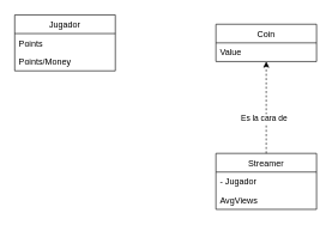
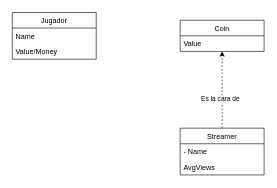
  <mxCell id="0" />
  <mxCell id="1" parent="0" />
  <mxCell id="2" style="edgeStyle=orthogonalEdgeStyle;rounded=0;orthogonalLoop=1;jettySize=auto;html=1;dashed=1;" edge="1" parent="1" source="4" target="7"><mxGeometry relative="1" as="geometry" /></mxCell>
  <mxCell id="3" value="Es la cara de" style="edgeLabel;html=1;align=center;verticalAlign=middle;resizable=0;points=[];" vertex="1" connectable="0" parent="2"><mxGeometry x="-0.234" y="4" relative="1" as="geometry"><mxPoint as="offset" /></mxGeometry></mxCell>
  <mxCell id="4" value="Streamer" style="swimlane;fontStyle=0;childLayout=stackLayout;horizontal=1;startSize=26;fillColor=none;horizontalStack=0;resizeParent=1;resizeParentMax=0;resizeLast=0;collapsible=1;marginBottom=0;" vertex="1" parent="1"><mxGeometry x="300" y="213" width="140" height="78" as="geometry" /></mxCell>
- <mxCell id="5" value="- Jugador&#10;" style="text;strokeColor=none;fillColor=none;align=left;verticalAlign=top;spacingLeft=4;spacingRight=4;overflow=hidden;rotatable=0;points=[[0,0.5],[1,0.5]];portConstraint=eastwest;" vertex="1" parent="4"><mxGeometry y="26" width="140" height="26" as="geometry" /></mxCell>
+ <mxCell id="5" value="- Name&#10;" style="text;strokeColor=none;fillColor=none;align=left;verticalAlign=top;spacingLeft=4;spacingRight=4;overflow=hidden;rotatable=0;points=[[0,0.5],[1,0.5]];portConstraint=eastwest;" vertex="1" parent="4"><mxGeometry y="26" width="140" height="26" as="geometry" /></mxCell>
  <mxCell id="6" value="AvgViews" style="text;strokeColor=none;fillColor=none;align=left;verticalAlign=top;spacingLeft=4;spacingRight=4;overflow=hidden;rotatable=0;points=[[0,0.5],[1,0.5]];portConstraint=eastwest;" vertex="1" parent="4"><mxGeometry y="52" width="140" height="26" as="geometry" /></mxCell>
  <mxCell id="7" value="Coin" style="swimlane;fontStyle=0;childLayout=stackLayout;horizontal=1;startSize=26;fillColor=none;horizontalStack=0;resizeParent=1;resizeParentMax=0;resizeLast=0;collapsible=1;marginBottom=0;" vertex="1" parent="1"><mxGeometry x="300" y="33" width="140" height="52" as="geometry" /></mxCell>
  <mxCell id="8" value="Value" style="text;strokeColor=none;fillColor=none;align=left;verticalAlign=top;spacingLeft=4;spacingRight=4;overflow=hidden;rotatable=0;points=[[0,0.5],[1,0.5]];portConstraint=eastwest;" vertex="1" parent="7"><mxGeometry y="26" width="140" height="26" as="geometry" /></mxCell>
  <mxCell id="9" value="Jugador" style="swimlane;fontStyle=0;childLayout=stackLayout;horizontal=1;startSize=26;fillColor=none;horizontalStack=0;resizeParent=1;resizeParentMax=0;resizeLast=0;collapsible=1;marginBottom=0;" vertex="1" parent="1"><mxGeometry x="20" y="20" width="140" height="78" as="geometry" /></mxCell>
- <mxCell id="10" value="Points" style="text;strokeColor=none;fillColor=none;align=left;verticalAlign=top;spacingLeft=4;spacingRight=4;overflow=hidden;rotatable=0;points=[[0,0.5],[1,0.5]];portConstraint=eastwest;" vertex="1" parent="9"><mxGeometry y="26" width="140" height="26" as="geometry" /></mxCell>
- <mxCell id="11" value="Points/Money" style="text;strokeColor=none;fillColor=none;align=left;verticalAlign=top;spacingLeft=4;spacingRight=4;overflow=hidden;rotatable=0;points=[[0,0.5],[1,0.5]];portConstraint=eastwest;" vertex="1" parent="9"><mxGeometry y="52" width="140" height="26" as="geometry" /></mxCell>
+ <mxCell id="10" value="Name" style="text;strokeColor=none;fillColor=none;align=left;verticalAlign=top;spacingLeft=4;spacingRight=4;overflow=hidden;rotatable=0;points=[[0,0.5],[1,0.5]];portConstraint=eastwest;" vertex="1" parent="9"><mxGeometry y="26" width="140" height="26" as="geometry" /></mxCell>
+ <mxCell id="11" value="Value/Money" style="text;strokeColor=none;fillColor=none;align=left;verticalAlign=top;spacingLeft=4;spacingRight=4;overflow=hidden;rotatable=0;points=[[0,0.5],[1,0.5]];portConstraint=eastwest;" vertex="1" parent="9"><mxGeometry y="52" width="140" height="26" as="geometry" /></mxCell>
